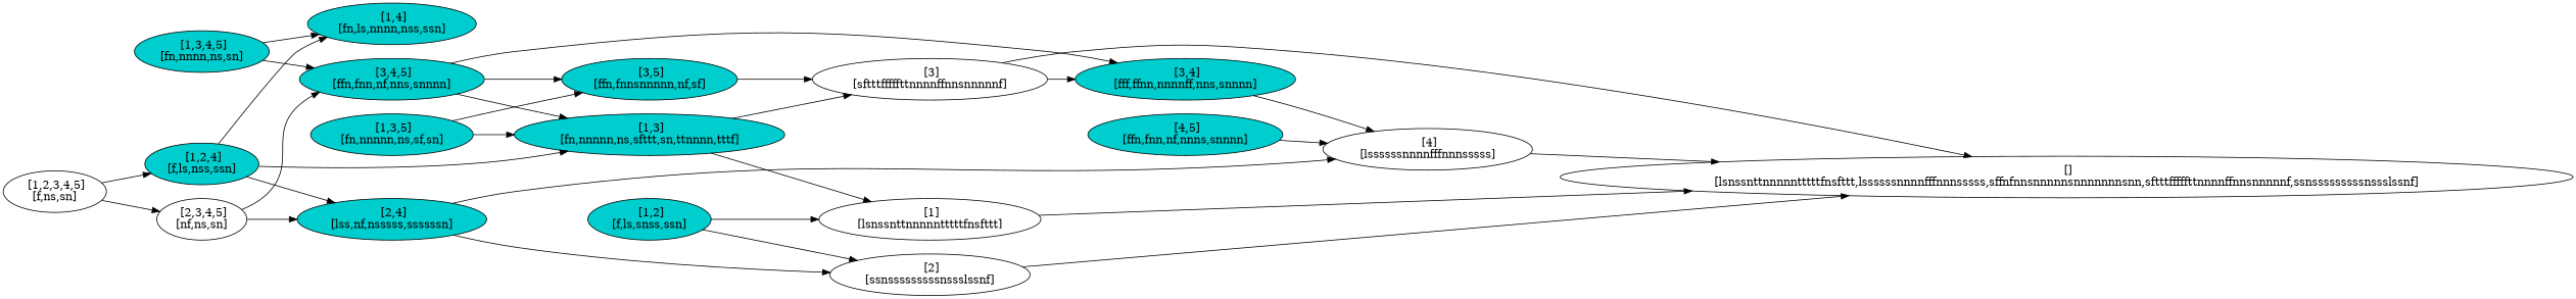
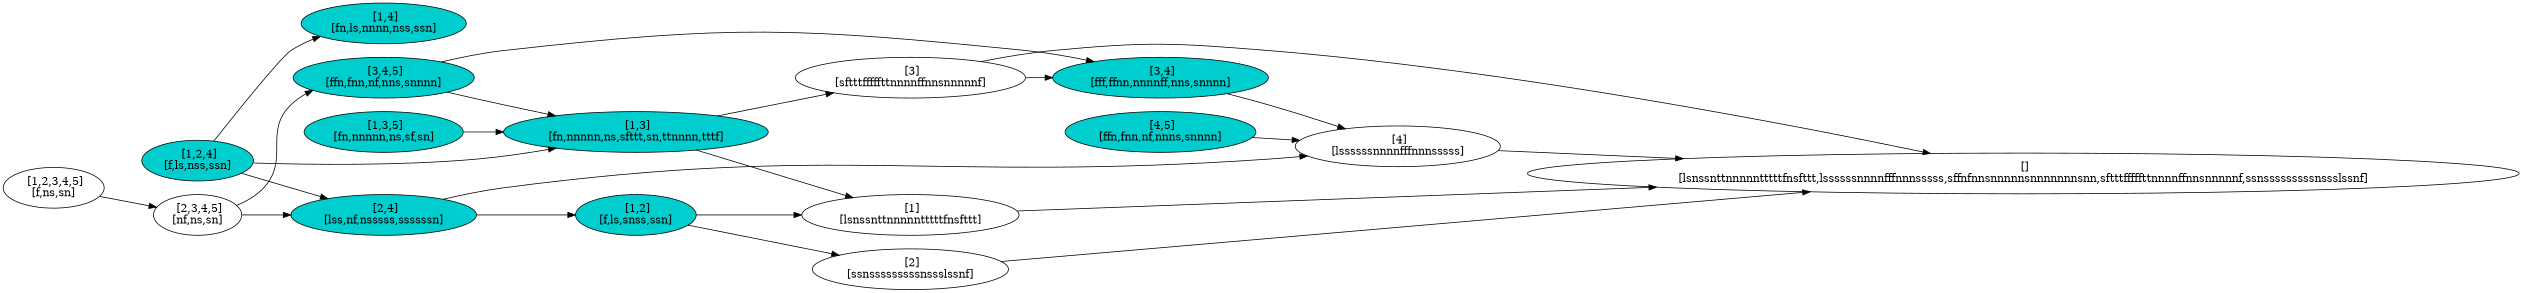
  digraph {
    rankdir=LR
    node [color=black fillcolor=cyan3 style=filled]
    n1 [label=" []\n[lsnssnttnnnnntttttfnsfttt,lssssssnnnnfffnnnsssss,sffnfnnsnnnnnsnnnnnnnsnn,sftttfffffttnnnnffnnsnnnnnf,ssnsssssssssnssslssnf]" color="" fillcolor="" style=""]
    n2 [label=" [4,5]\n[ffn,fnn,nf,nnns,snnnn]"]
    n3 [label=" [4]\n[lssssssnnnnfffnnnsssss]" color="" fillcolor="" style=""]
    n4 [label=" [3,4,5]\n[ffn,fnn,nf,nns,snnnn]"]
-   n5 [label=" [3,5]\n[ffn,fnnsnnnnn,nf,sf]"]
    n6 [label=" [3,4]\n[fff,ffnn,nnnnff,nns,snnnn]"]
    n7 [label=" [1,3]\n[fn,nnnnn,ns,sfttt,sn,ttnnnn,tttf]"]
    n8 [label=" [3]\n[sftttfffffttnnnnffnnsnnnnnf]" color="" fillcolor="" style=""]
    n9 [label=" [2,3,4,5]\n[nf,ns,sn]" color="" fillcolor="" style=""]
    n10 [label=" [2,4]\n[lss,nf,nsssss,ssssssn]"]
    n11 [label=" [2]\n[ssnsssssssssnssslssnf]" color="" fillcolor="" style=""]
    n12 [label=" [1,2,3,4,5]\n[f,ns,sn]" color="" fillcolor="" style=""]
    n13 [label=" [1,2,4]\n[f,ls,nss,ssn]"]
-   n14 [label=" [1,3,4,5]\n[fn,nnnn,ns,sn]"]
    n15 [label=" [1,4]\n[fn,ls,nnnn,nss,ssn]"]
    n16 [label=" [1,3,5]\n[fn,nnnnn,ns,sf,sn]"]
    n17 [label=" [1]\n[lsnssnttnnnnntttttfnsfttt]" color="" fillcolor="" style=""]
    n18 [label=" [1,2]\n[f,ls,snss,ssn]"]
    n2 -> n3
    n3 -> n1
-   n4 -> n5
    n4 -> n6
    n4 -> n7
-   n5 -> n8
    n6 -> n3
    n7 -> n8
    n7 -> n17
    n8 -> n1
    n8 -> n6
    n9 -> n4
    n9 -> n10
    n10 -> n3
-   n10 -> n11
+   n10 -> n18
    n11 -> n1
    n12 -> n9
-   n12 -> n13
    n13 -> n7
    n13 -> n10
    n13 -> n15
-   n14 -> n4
-   n14 -> n15
-   n16 -> n5
    n16 -> n7
    n17 -> n1
    n18 -> n11
    n18 -> n17
  }
